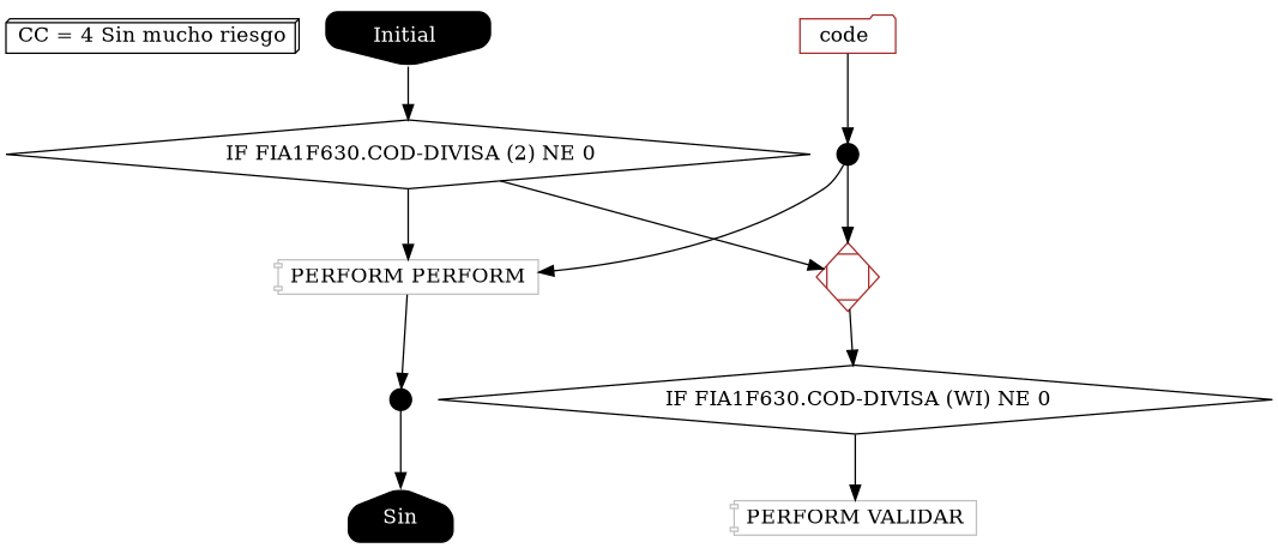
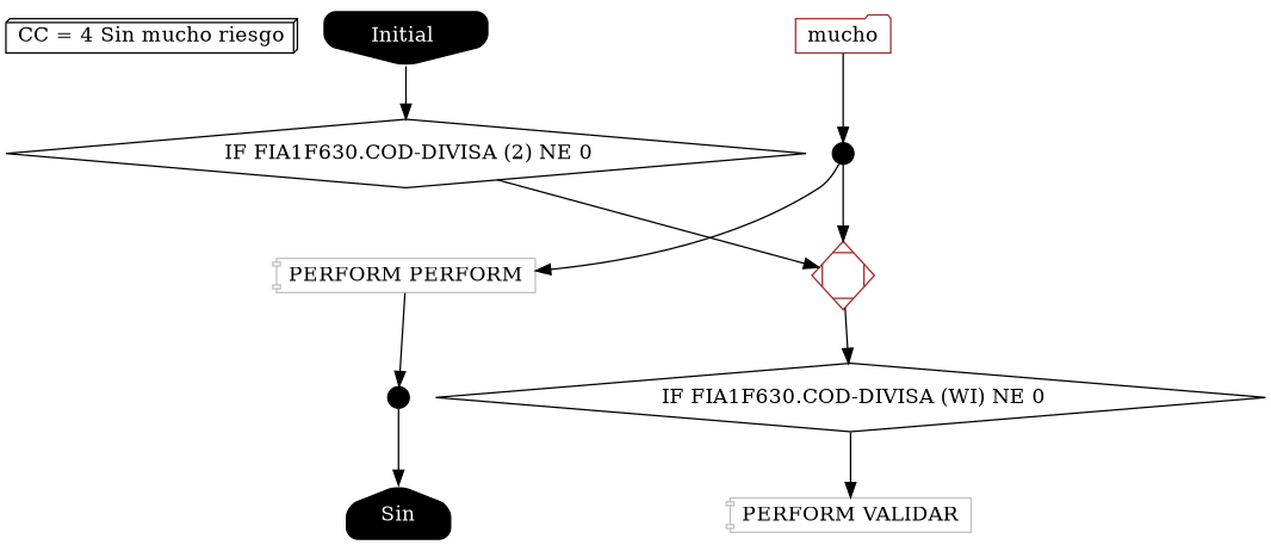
  digraph {
    beautify=true
    node [color=black fillcolor=white fontcolor=black shape=diamond]
    edge [color=black]
    n1 [height=.2 label="CC = 4 Sin mucho riesgo" shape=box3d style="rounded, filled" width=.2]
    n2 [height=.2 label=" IF FIA1F630.COD-DIVISA (2) NE 0" width=.2]
    n3 [color=grey height=.2 label="PERFORM PERFORM" shape=component style="rounded, filled" width=.2]
    n4 [color=brown height=.2 label=" " shape=Mdiamond width=.2]
    n5 [fillcolor=black height=.2 label=" " shape=point style=rounded width=.2]
    n6 [height=.2 label=" IF FIA1F630.COD-DIVISA (WI) NE 0" width=.2]
    n7 [fillcolor=black fontcolor=white height=.2 label="Initial " shape=invhouse style="rounded, filled" width=.2]
    n8 [fillcolor=black fontcolor=white height=.2 label=Sin shape=house style="rounded, filled" width=.2]
    n9 [color=grey height=.2 label="PERFORM VALIDAR" shape=component width=.2]
    n10 [fillcolor=black height=.2 label=" " shape=point style=rounded width=.2]
-   n11 [color=brown height=.2 label="code " shape=folder width=.2]
-   n2 -> n3
+   n11 [color=brown height=.2 label=mucho shape=folder width=.2]
    n2 -> n4
    n3 -> n5
    n4 -> n6
    n5 -> n8
    n6 -> n9
    n7 -> n2
    n10 -> n3
    n10 -> n4
    n11 -> n10
  }
